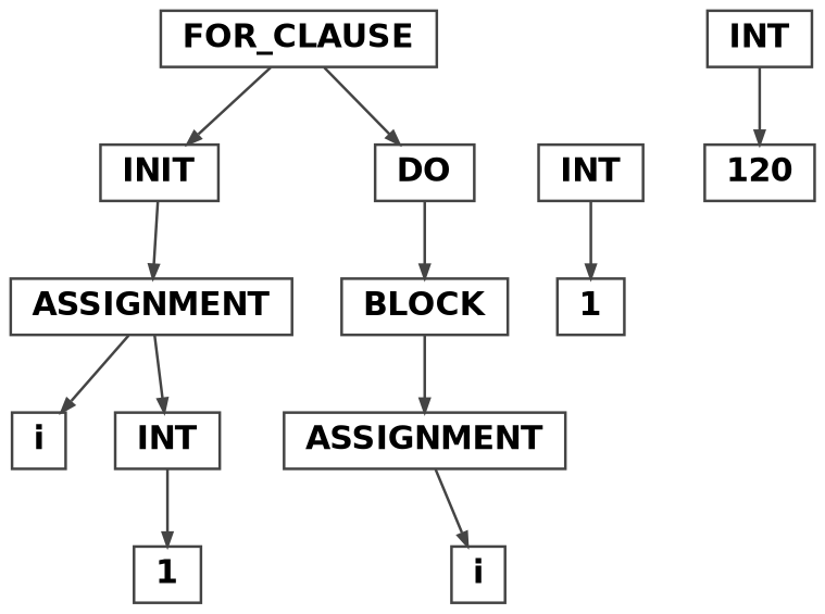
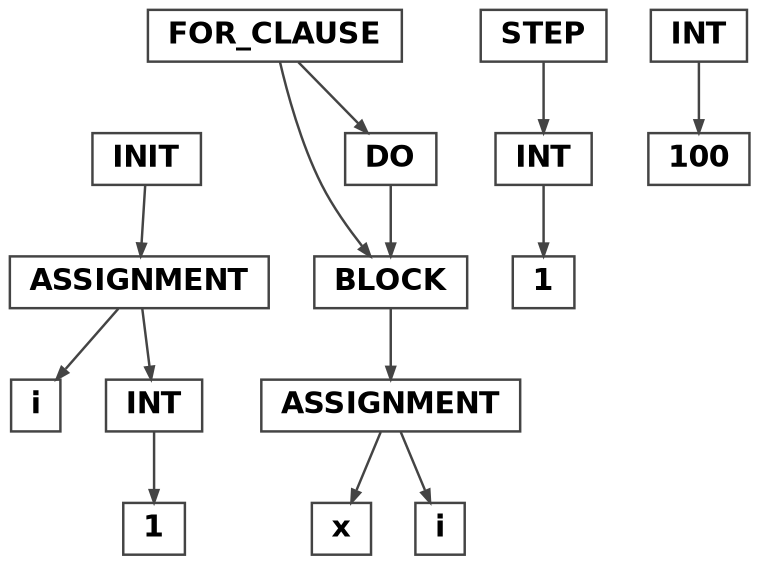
  digraph {
    bgcolor=white
    ordering=out
    ranksep=.4
    node [color="#444444" fillcolor=white fixedsize=false fontcolor=black fontname="Helvetica-bold" fontsize=12 shape=box style="filled, solid"]
    edge [arrowsize=.5 color="#444444"]
    n1 [height=.25 label=FOR_CLAUSE width=.25]
    n2 [height=.25 label=INIT width=.25]
    n3 [height=.25 label=DO width=.25]
    n4 [height=.25 label=ASSIGNMENT width=.25]
+   n5 [height=.25 label=STEP width=.25]
    n6 [height=.25 label=INT width=.25]
    n7 [height=.25 label=BLOCK width=.25]
    n8 [height=.25 label=i width=.25]
    n9 [height=.25 label=INT width=.25]
    n10 [height=.25 label=1 width=.25]
    n11 [height=.25 label=1 width=.25]
    n12 [height=.25 label=INT width=.25]
-   n13 [height=.25 label=120 width=.25]
+   n13 [height=.25 label=100 width=.25]
    n14 [height=.25 label=ASSIGNMENT width=.25]
+   n15 [height=.25 label=x width=.25]
    n16 [height=.25 label=i width=.25]
-   n1 -> n2
+   n1 -> n7
    n1 -> n3
    n2 -> n4
    n3 -> n7
    n4 -> n8
    n4 -> n9
+   n5 -> n6
    n6 -> n11
    n7 -> n14
    n9 -> n10
    n12 -> n13
+   n14 -> n15
    n14 -> n16
  }
